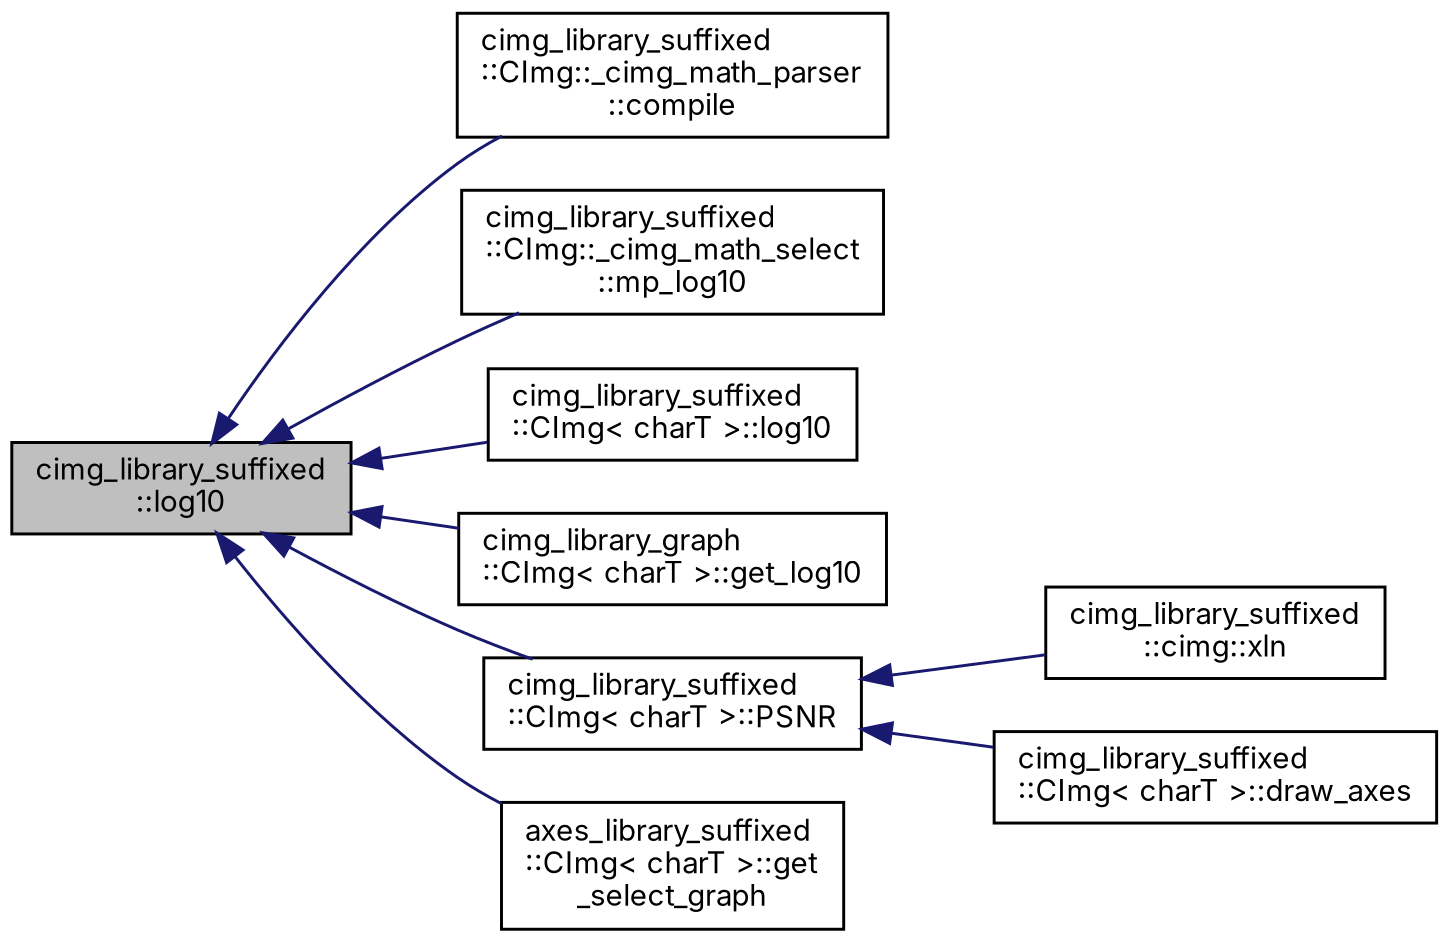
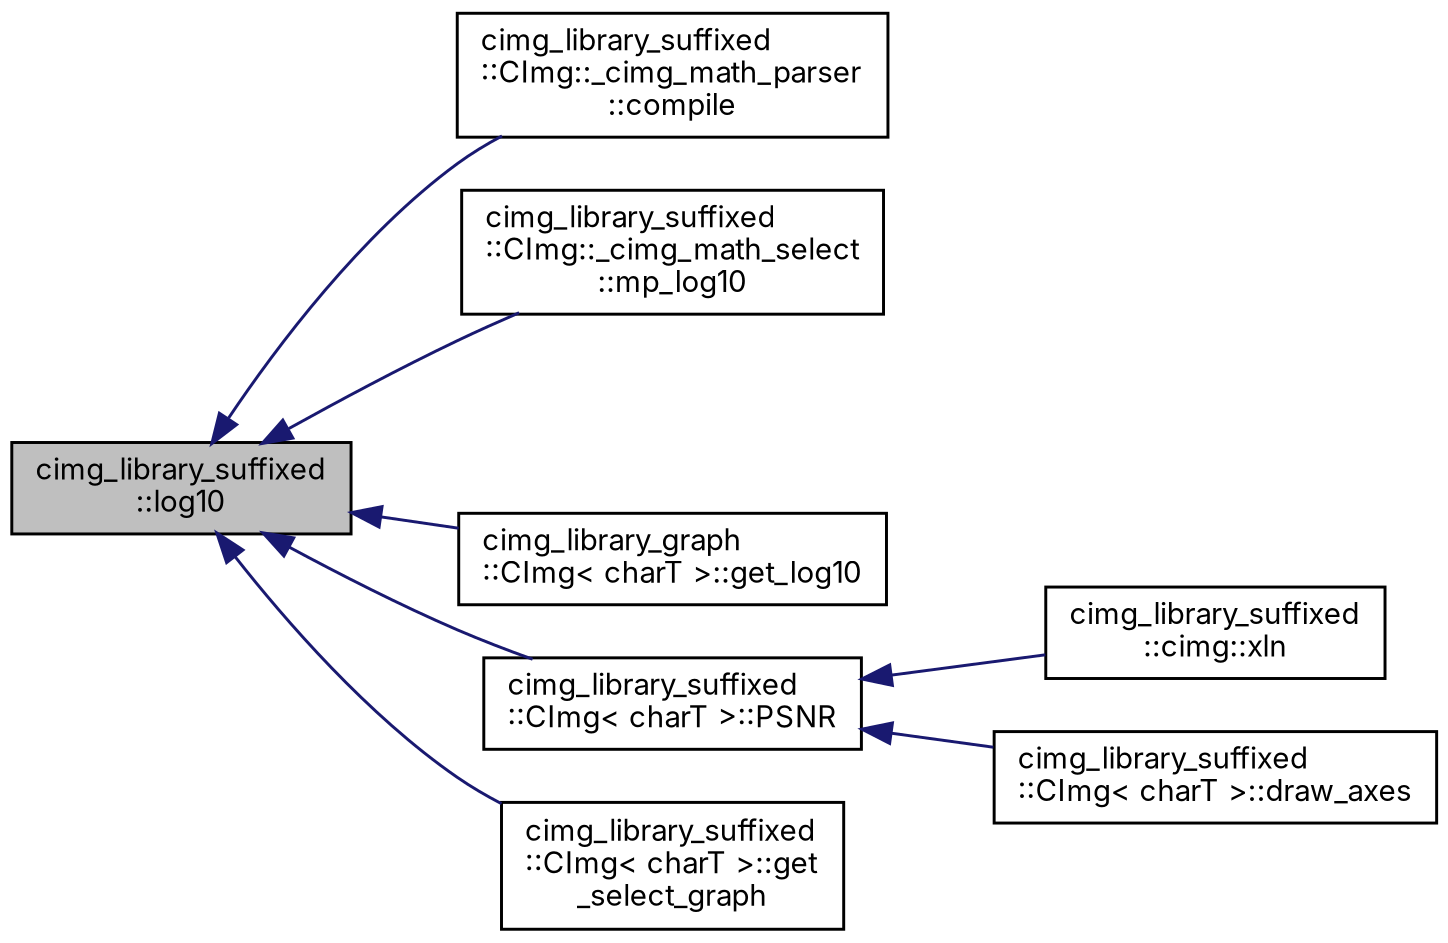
  digraph {
    fontname=Inter
    rankdir=LR
    node [color=black fillcolor=white fontname=Inter fontsize=10 shape=record style=filled]
    edge [color=midnightblue dir=back fontname=Inter fontsize=10 labelfontname=Helvetica labelfontsize=10 style=solid]
    n1 [fillcolor=grey75 fontcolor=black height=0.2 label="cimg_library_suffixed\l::log10" width=0.4]
    n2 [height=0.2 label="cimg_library_suffixed\l::CImg::_cimg_math_parser\l::compile" width=0.4]
    n3 [height=0.2 label="cimg_library_suffixed\l::CImg::_cimg_math_select\l::mp_log10" width=0.4]
-   n4 [height=0.2 label="cimg_library_suffixed\l::CImg\< charT \>::log10" width=0.4]
    n5 [height=0.2 label="cimg_library_graph\l::CImg\< charT \>::get_log10" width=0.4]
    n6 [height=0.2 label="cimg_library_suffixed\l::CImg\< charT \>::PSNR" width=0.4]
-   n7 [height=0.2 label="axes_library_suffixed\l::CImg\< charT \>::get\l_select_graph" width=0.4]
+   n7 [height=0.2 label="cimg_library_suffixed\l::CImg\< charT \>::get\l_select_graph" width=0.4]
    n8 [height=0.2 label="cimg_library_suffixed\l::cimg::xln" width=0.4]
    n9 [height=0.2 label="cimg_library_suffixed\l::CImg\< charT \>::draw_axes" width=0.4]
    n1 -> n2
    n1 -> n3
-   n1 -> n4
    n1 -> n5
    n1 -> n6
    n1 -> n7
    n6 -> n8
    n6 -> n9
  }
